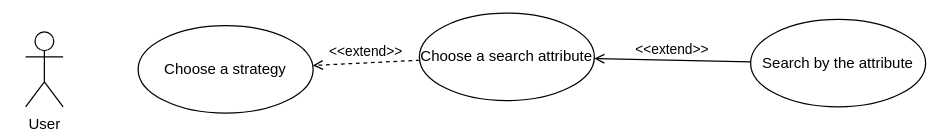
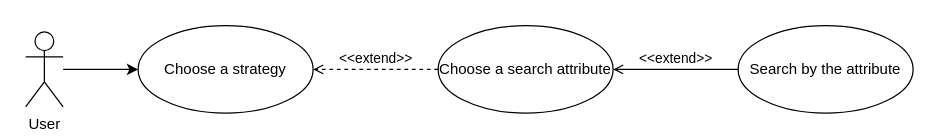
  <mxCell id="0" />
  <mxCell id="1" parent="0" />
+ <mxCell id="2" style="rounded=0;orthogonalLoop=1;jettySize=auto;html=1;" edge="1" parent="1" source="3" target="4"><mxGeometry relative="1" as="geometry" /></mxCell>
  <mxCell id="3" value="User" style="shape=umlActor;verticalLabelPosition=bottom;verticalAlign=top;html=1;" vertex="1" parent="1"><mxGeometry x="20" y="25" width="30" height="60" as="geometry" /></mxCell>
  <mxCell id="4" value="Choose a strategy" style="ellipse;whiteSpace=wrap;html=1;" vertex="1" parent="1"><mxGeometry x="110" y="20" width="140" height="70" as="geometry" /></mxCell>
  <mxCell id="5" value="&amp;lt;&amp;lt;extend&amp;gt;&amp;gt;" style="html=1;verticalAlign=bottom;labelBackgroundColor=none;endArrow=open;endFill=0;dashed=1;rounded=0;" edge="1" parent="1" source="6" target="4"><mxGeometry width="160" relative="1" as="geometry"><mxPoint x="330" y="305" as="sourcePoint" /><mxPoint x="490" y="305" as="targetPoint" /></mxGeometry></mxCell>
- <mxCell id="6" value="Choose a search attribute" style="ellipse;whiteSpace=wrap;html=1;" vertex="1" parent="1"><mxGeometry x="335" y="10" width="140" height="70" as="geometry" /></mxCell>
- <mxCell id="7" value="Search by the attribute" style="ellipse;whiteSpace=wrap;html=1;" vertex="1" parent="1"><mxGeometry x="600" y="15" width="140" height="70" as="geometry" /></mxCell>
+ <mxCell id="6" value="Choose a search attribute" style="ellipse;whiteSpace=wrap;html=1;" vertex="1" parent="1"><mxGeometry x="350" y="20" width="140" height="70" as="geometry" /></mxCell>
+ <mxCell id="7" value="Search by the attribute" style="ellipse;whiteSpace=wrap;html=1;" vertex="1" parent="1"><mxGeometry x="590" y="20" width="140" height="70" as="geometry" /></mxCell>
  <mxCell id="8" value="&amp;lt;&amp;lt;extend&amp;gt;&amp;gt;" style="html=1;verticalAlign=bottom;labelBackgroundColor=none;endArrow=open;endFill=0;dashed=0;rounded=0;" edge="1" parent="1" source="7" target="6"><mxGeometry width="160" relative="1" as="geometry"><mxPoint x="330" y="305" as="sourcePoint" /><mxPoint x="490" y="305" as="targetPoint" /></mxGeometry></mxCell>
